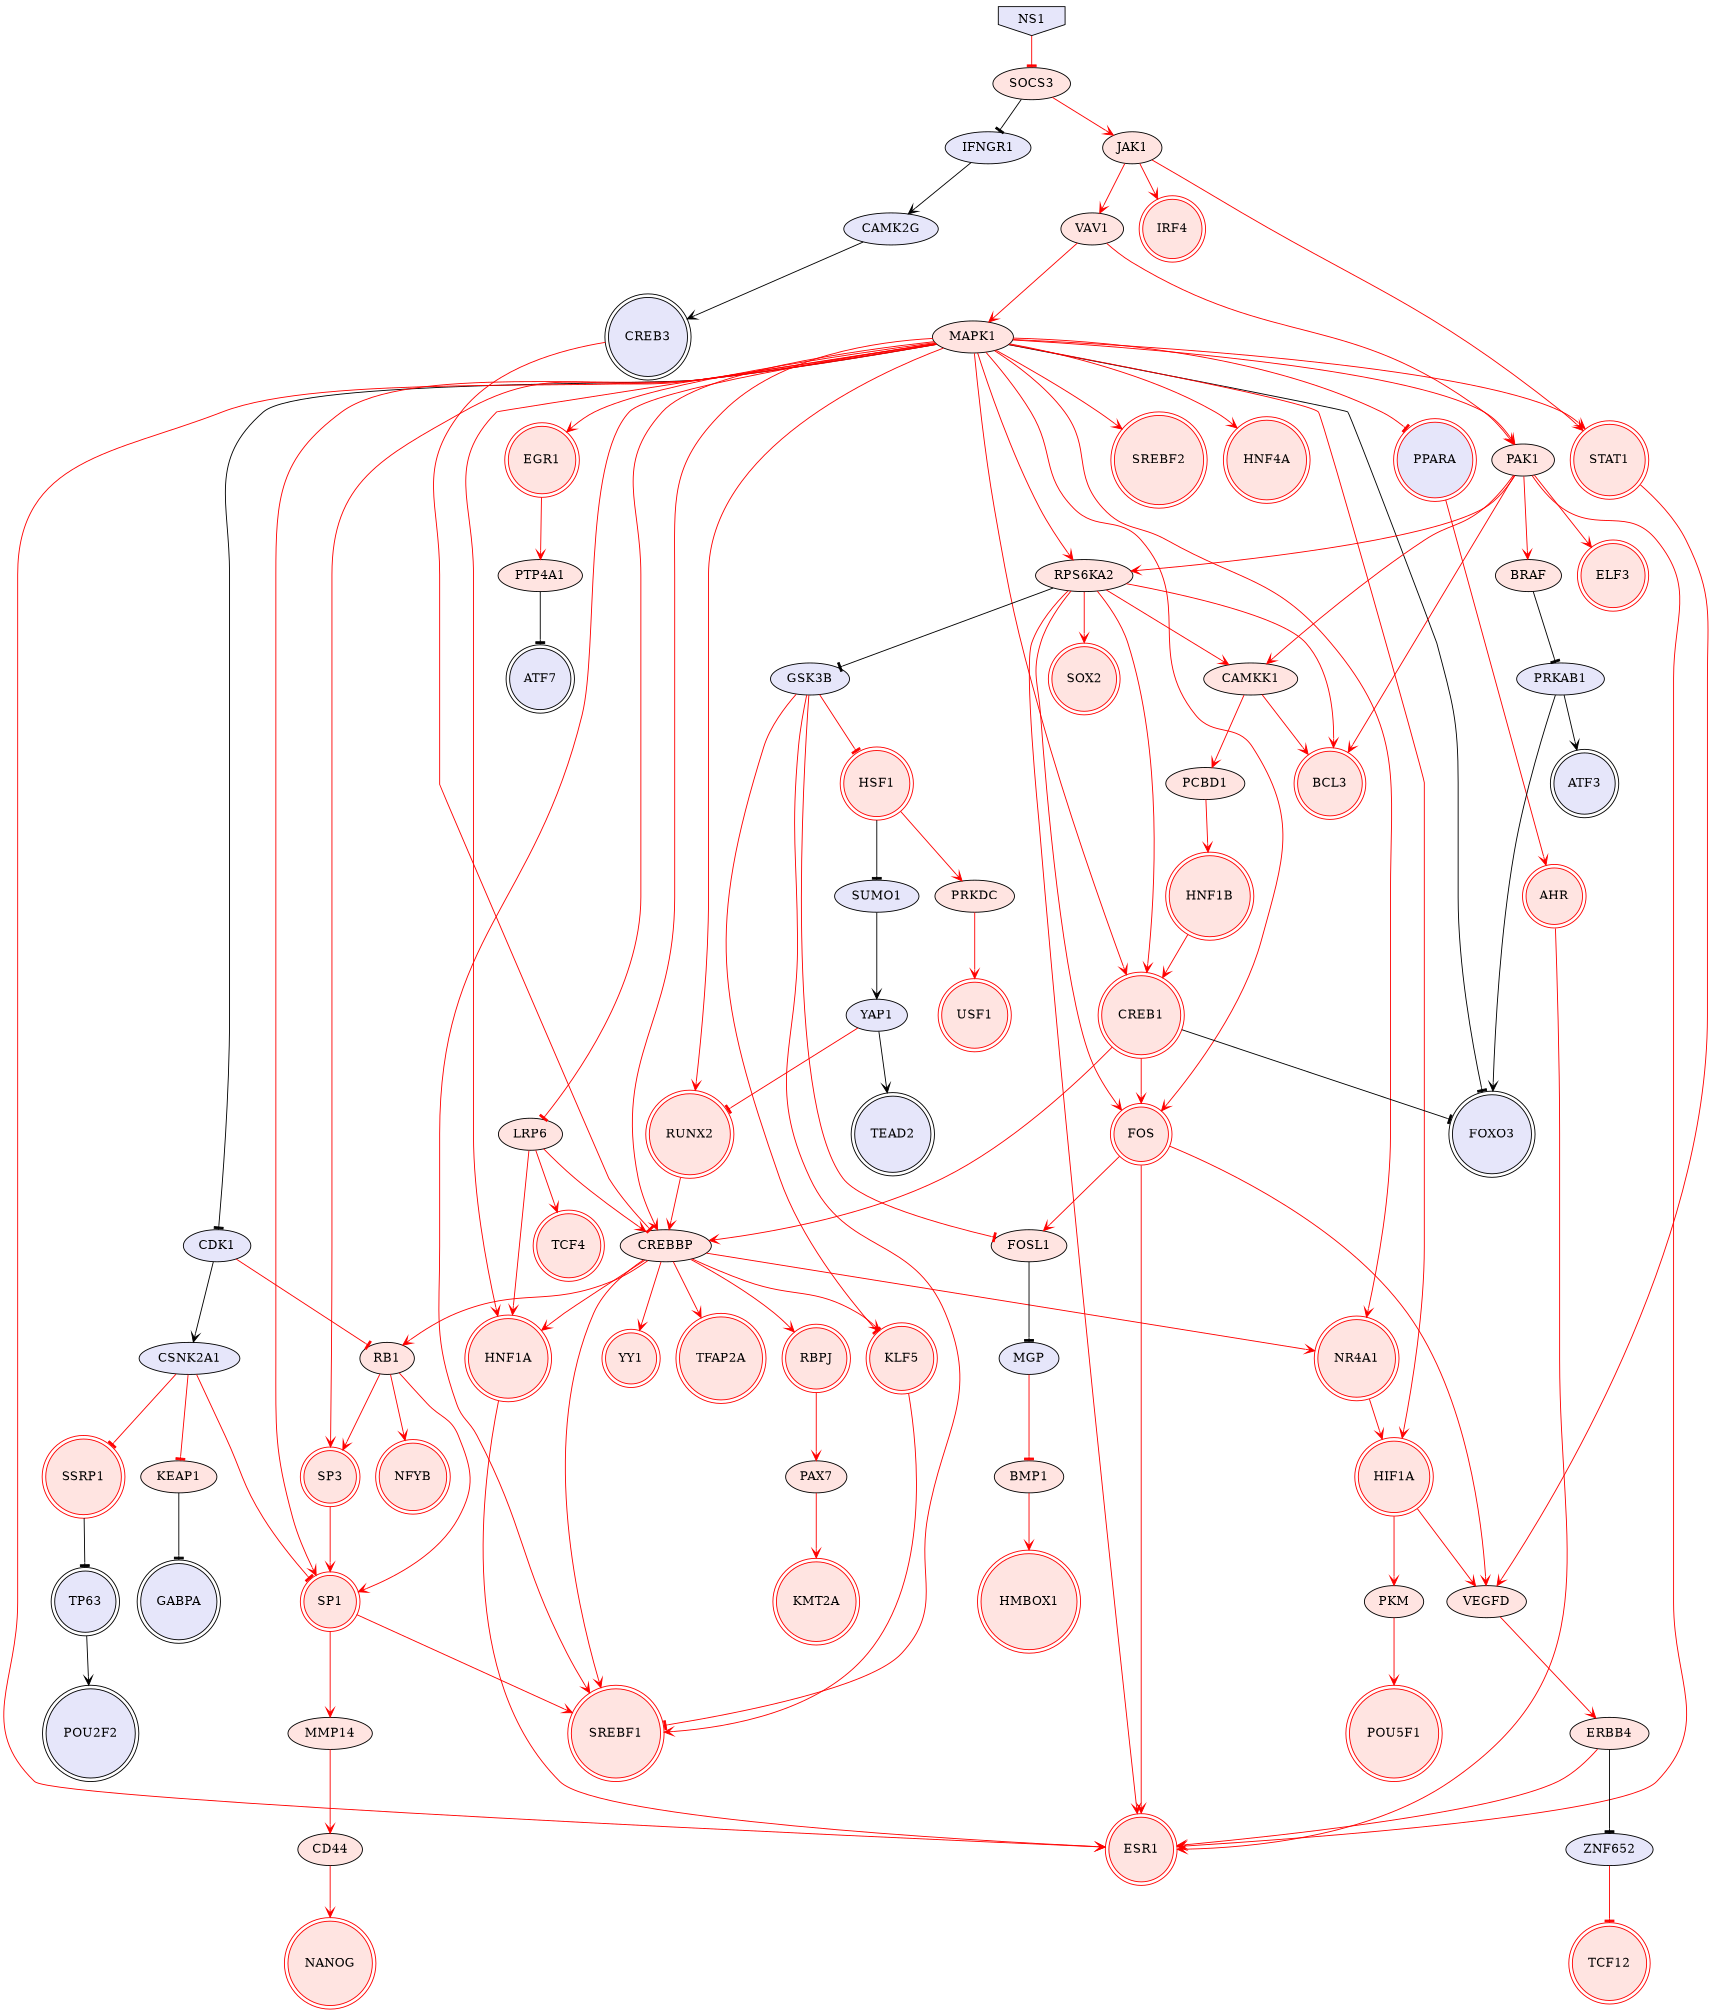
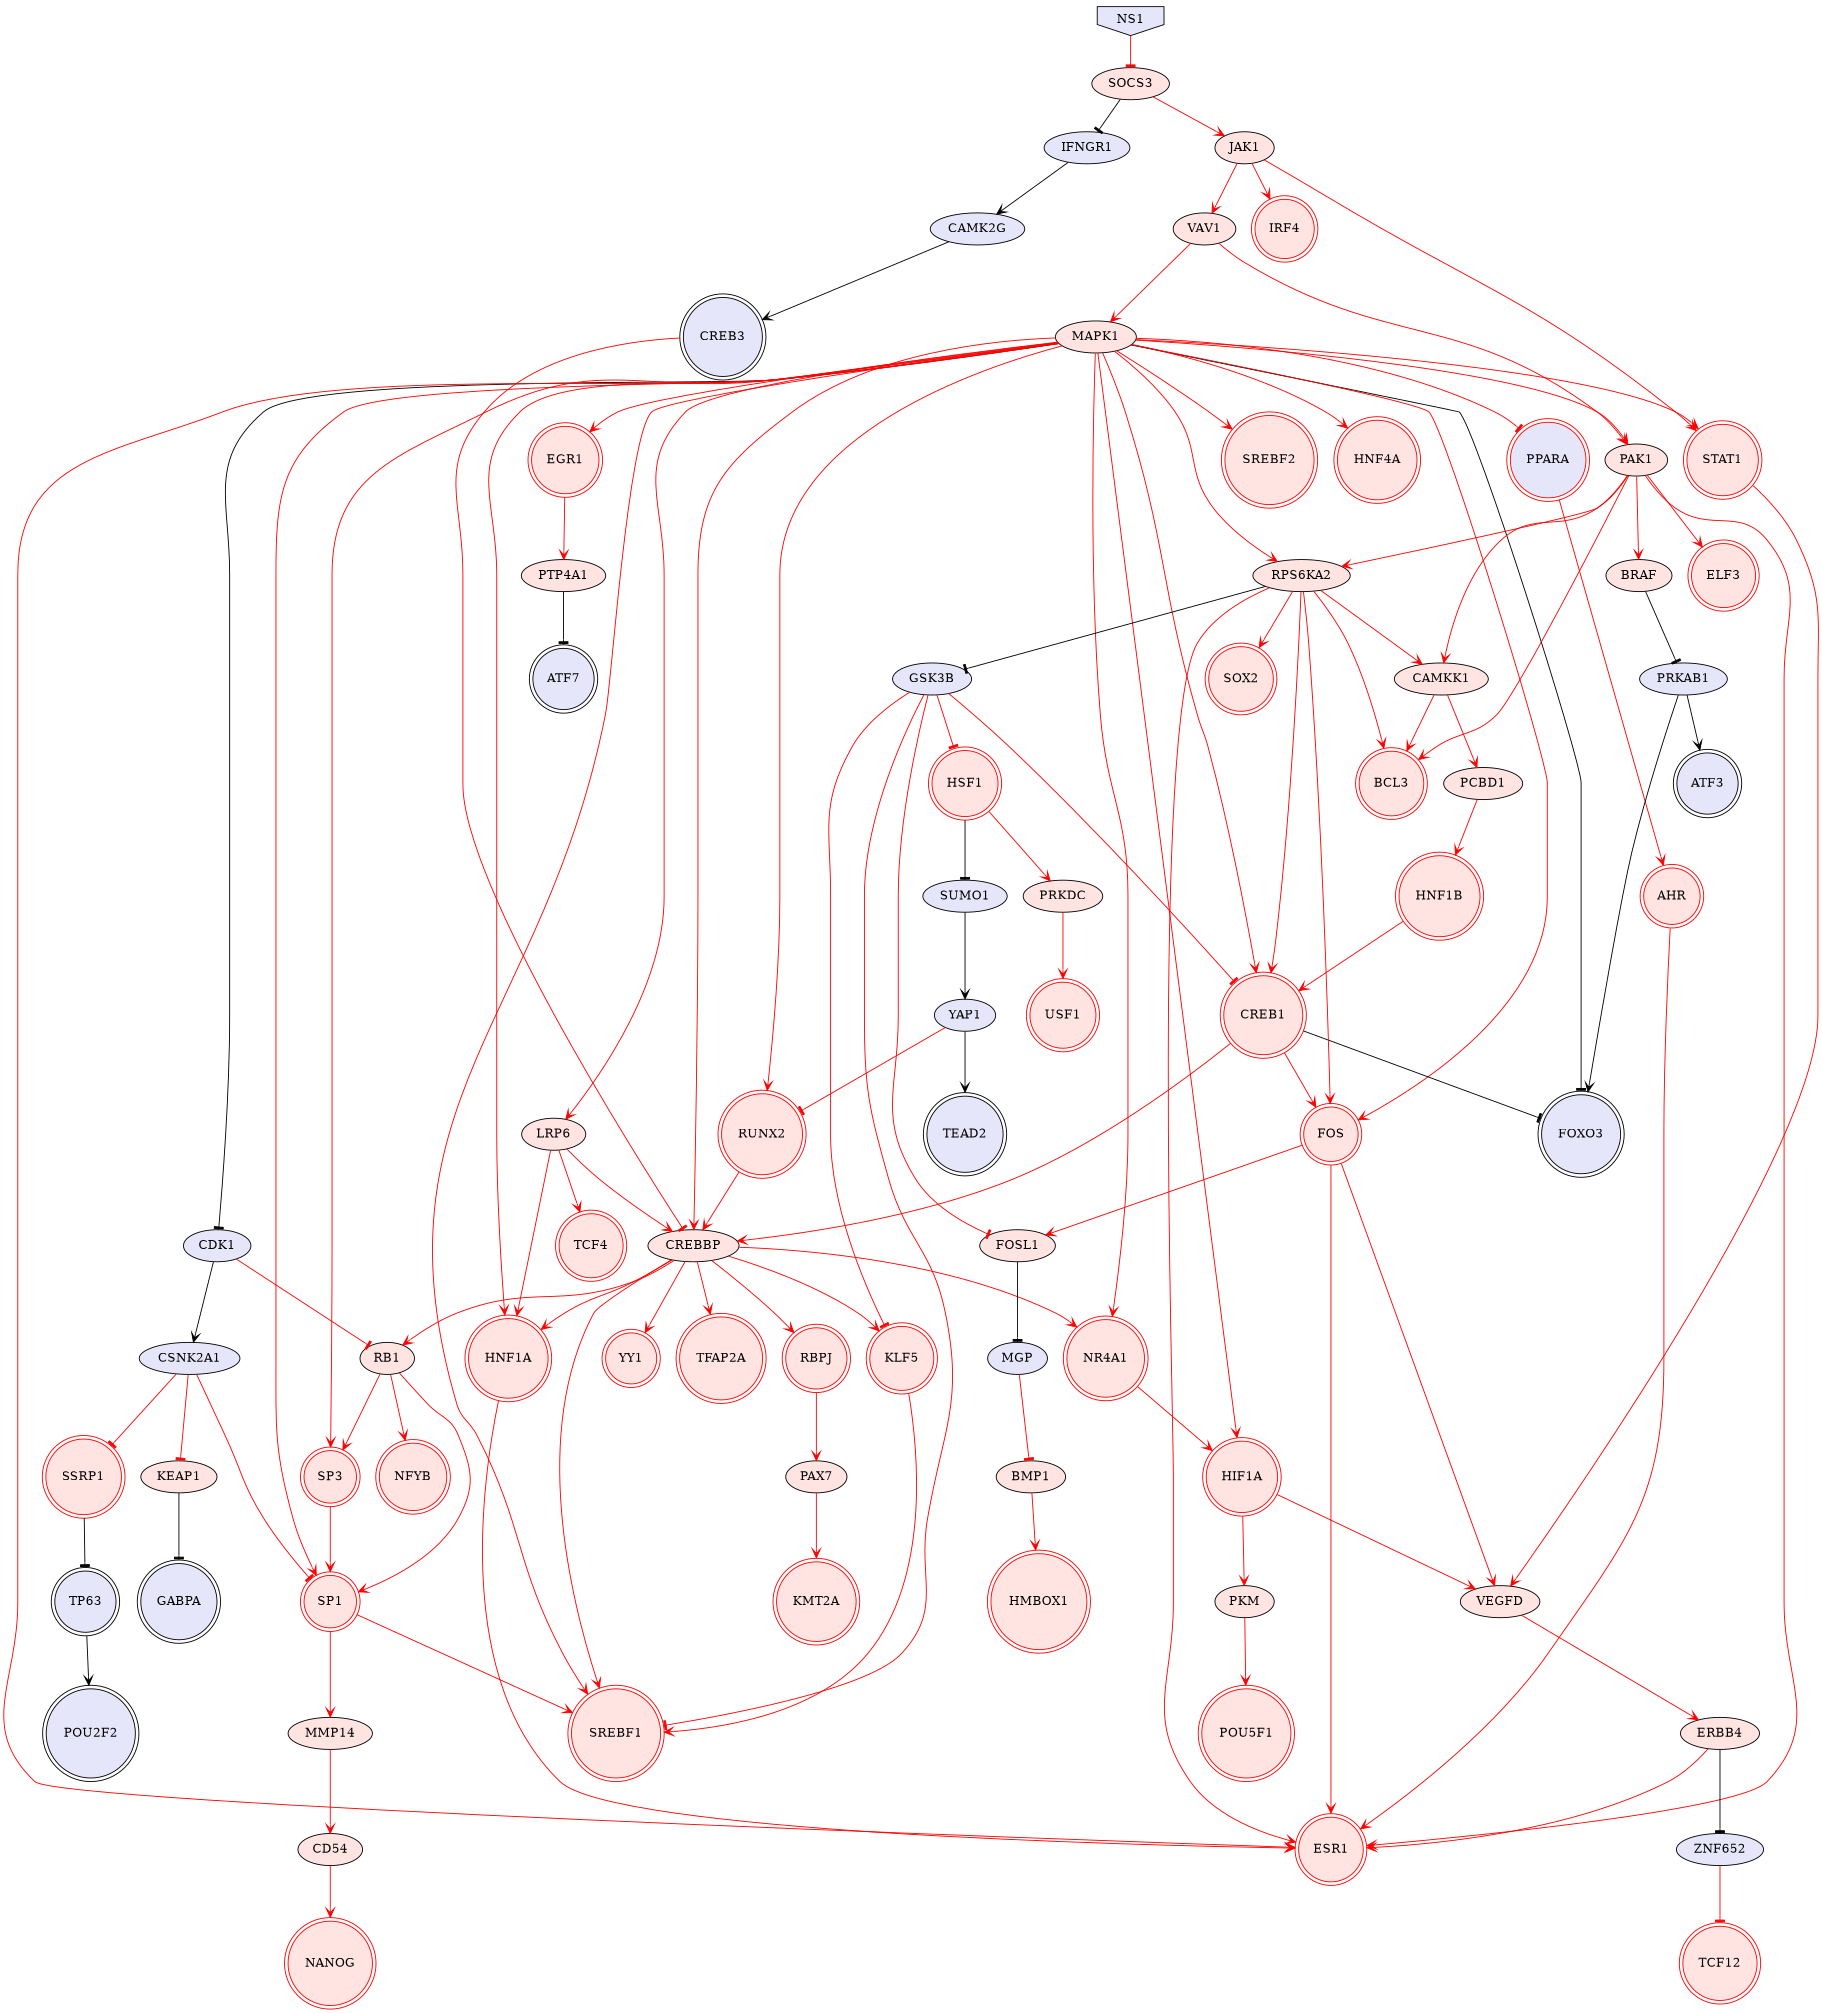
  digraph {
    node [fillcolor=mistyrose style=filled color=red shape=doublecircle]
    edge [arrowhead=vee color=red penwidth=1]
    MAPK1 [color="" shape=""]
    CDK1 [fillcolor=lavender color="" shape=""]
    FOXO3 [color=black fillcolor=lavender]
    CREB1
    RPS6KA2 [color="" shape=""]
    PAK1 [color="" shape=""]
    STAT1
    CREBBP [color="" shape=""]
    HIF1A
    EGR1
    SP1
    FOS
    PPARA [fillcolor=lavender]
    ESR1
    SP3
    LRP6 [color="" shape=""]
    NR4A1
    HNF1A
    RUNX2
    SREBF2
    HNF4A
    SREBF1
    CSNK2A1 [fillcolor=lavender color="" shape=""]
    RB1 [color="" shape=""]
    GSK3B [fillcolor=lavender color="" shape=""]
    CAMKK1 [color="" shape=""]
    BCL3
    SOX2
    BRAF [color="" shape=""]
    ELF3
    VEGFD [color="" shape=""]
    KLF5
    RBPJ
    YY1
    TFAP2A
    PKM [color="" shape=""]
    PTP4A1 [color="" shape=""]
    MMP14 [color="" shape=""]
    FOSL1 [color="" shape=""]
    AHR
    TCF4
    SSRP1
    KEAP1 [color="" shape=""]
    NFYB
    TP63 [fillcolor=lavender color=""]
    GABPA [color=black fillcolor=lavender]
    SOCS3 [color="" shape=""]
    IFNGR1 [fillcolor=lavender color="" shape=""]
    JAK1 [color="" shape=""]
    CAMK2G [fillcolor=lavender color="" shape=""]
    VAV1 [color="" shape=""]
    IRF4
    CREB3 [color=black fillcolor=lavender]
    SUMO1 [fillcolor=lavender color="" shape=""]
    HSF1
    PRKDC [color="" shape=""]
    YAP1 [fillcolor=lavender color="" shape=""]
    USF1
    TEAD2 [color=black fillcolor=lavender]
    ERBB4 [color="" shape=""]
    ZNF652 [fillcolor=lavender color="" shape=""]
    TCF12
    PRKAB1 [fillcolor=lavender color="" shape=""]
    ATF3 [color=black fillcolor=lavender]
    PCBD1 [color="" shape=""]
    MGP [fillcolor=lavender color="" shape=""]
    POU2F2 [color=black fillcolor=lavender]
    BMP1 [color="" shape=""]
    HMBOX1
    ATF7 [color=black fillcolor=lavender]
    PAX7 [color="" shape=""]
    POU5F1
-   CD44 [color="" shape=""]
+   CD44 [label=CD54 color="" shape=""]
    NANOG
    HNF1B
    KMT2A
    NS1 [color=black fillcolor=lavender shape=invhouse]
    MAPK1 -> CDK1 [arrowhead=tee color=black]
    MAPK1 -> FOXO3 [arrowhead=tee color=black]
    MAPK1 -> CREB1
    MAPK1 -> RPS6KA2
    MAPK1 -> PAK1
    MAPK1 -> STAT1
    MAPK1 -> CREBBP
    MAPK1 -> HIF1A
    MAPK1 -> EGR1
    MAPK1 -> SP1
    MAPK1 -> FOS
    MAPK1 -> PPARA [arrowhead=tee]
    MAPK1 -> ESR1
    MAPK1 -> SP3
-   MAPK1 -> LRP6 [arrowhead=tee]
+   MAPK1 -> LRP6
    MAPK1 -> NR4A1
    MAPK1 -> HNF1A
    MAPK1 -> RUNX2
    MAPK1 -> SREBF2
    MAPK1 -> HNF4A
    MAPK1 -> SREBF1
    CDK1 -> CSNK2A1 [color=black]
    CDK1 -> RB1 [arrowhead=tee]
    CREB1 -> FOXO3 [arrowhead=tee color=black]
    CREB1 -> CREBBP
    CREB1 -> FOS
    RPS6KA2 -> CREB1
    RPS6KA2 -> FOS
    RPS6KA2 -> ESR1
    RPS6KA2 -> GSK3B [arrowhead=tee color=black]
    RPS6KA2 -> CAMKK1
    RPS6KA2 -> BCL3
    RPS6KA2 -> SOX2
    PAK1 -> RPS6KA2
    PAK1 -> ESR1
    PAK1 -> CAMKK1
    PAK1 -> BCL3
    PAK1 -> BRAF
    PAK1 -> ELF3
    STAT1 -> VEGFD
    CREBBP -> NR4A1
    CREBBP -> HNF1A
    CREBBP -> SREBF1
    CREBBP -> RB1
    CREBBP -> KLF5
    CREBBP -> RBPJ
    CREBBP -> YY1
    CREBBP -> TFAP2A
    HIF1A -> VEGFD
    HIF1A -> PKM
    EGR1 -> PTP4A1
    SP1 -> SREBF1
    SP1 -> MMP14
    FOS -> ESR1
    FOS -> VEGFD
    FOS -> FOSL1
    PPARA -> AHR
    SP3 -> SP1
    LRP6 -> CREBBP
    LRP6 -> HNF1A
    LRP6 -> TCF4
    NR4A1 -> HIF1A
    HNF1A -> ESR1
    RUNX2 -> CREBBP
    CSNK2A1 -> SP1 [arrowhead=tee]
    CSNK2A1 -> SSRP1 [arrowhead=tee]
    CSNK2A1 -> KEAP1 [arrowhead=tee]
    RB1 -> SP1
    RB1 -> SP3
    RB1 -> NFYB
+   GSK3B -> CREB1 [arrowhead=tee]
    GSK3B -> SREBF1 [arrowhead=tee]
    GSK3B -> KLF5 [arrowhead=tee]
    GSK3B -> FOSL1 [arrowhead=tee]
    GSK3B -> HSF1 [arrowhead=tee]
    CAMKK1 -> BCL3
    CAMKK1 -> PCBD1
    BRAF -> PRKAB1 [arrowhead=tee color=black]
    VEGFD -> ERBB4
    KLF5 -> SREBF1
    RBPJ -> PAX7
    PKM -> POU5F1
    PTP4A1 -> ATF7 [arrowhead=tee color=black]
    MMP14 -> CD44
    FOSL1 -> MGP [arrowhead=tee color=black]
    AHR -> ESR1
    SSRP1 -> TP63 [arrowhead=tee color=black]
    KEAP1 -> GABPA [arrowhead=tee color=black]
    TP63 -> POU2F2 [color=black]
    SOCS3 -> IFNGR1 [arrowhead=tee color=black]
    SOCS3 -> JAK1
    IFNGR1 -> CAMK2G [color=black]
    JAK1 -> STAT1
    JAK1 -> VAV1
    JAK1 -> IRF4
    CAMK2G -> CREB3 [color=black]
    VAV1 -> MAPK1
    VAV1 -> PAK1
    CREB3 -> CREBBP [arrowhead=tee]
    SUMO1 -> YAP1 [color=black]
    HSF1 -> SUMO1 [arrowhead=tee color=black]
    HSF1 -> PRKDC
    PRKDC -> USF1
    YAP1 -> RUNX2 [arrowhead=tee]
    YAP1 -> TEAD2 [color=black]
    ERBB4 -> ESR1
    ERBB4 -> ZNF652 [arrowhead=tee color=black]
    ZNF652 -> TCF12 [arrowhead=tee]
    PRKAB1 -> FOXO3 [color=black]
    PRKAB1 -> ATF3 [color=black]
    PCBD1 -> HNF1B
    MGP -> BMP1 [arrowhead=tee]
    BMP1 -> HMBOX1
    PAX7 -> KMT2A
    CD44 -> NANOG
    HNF1B -> CREB1
    NS1 -> SOCS3 [arrowhead=tee]
  }
